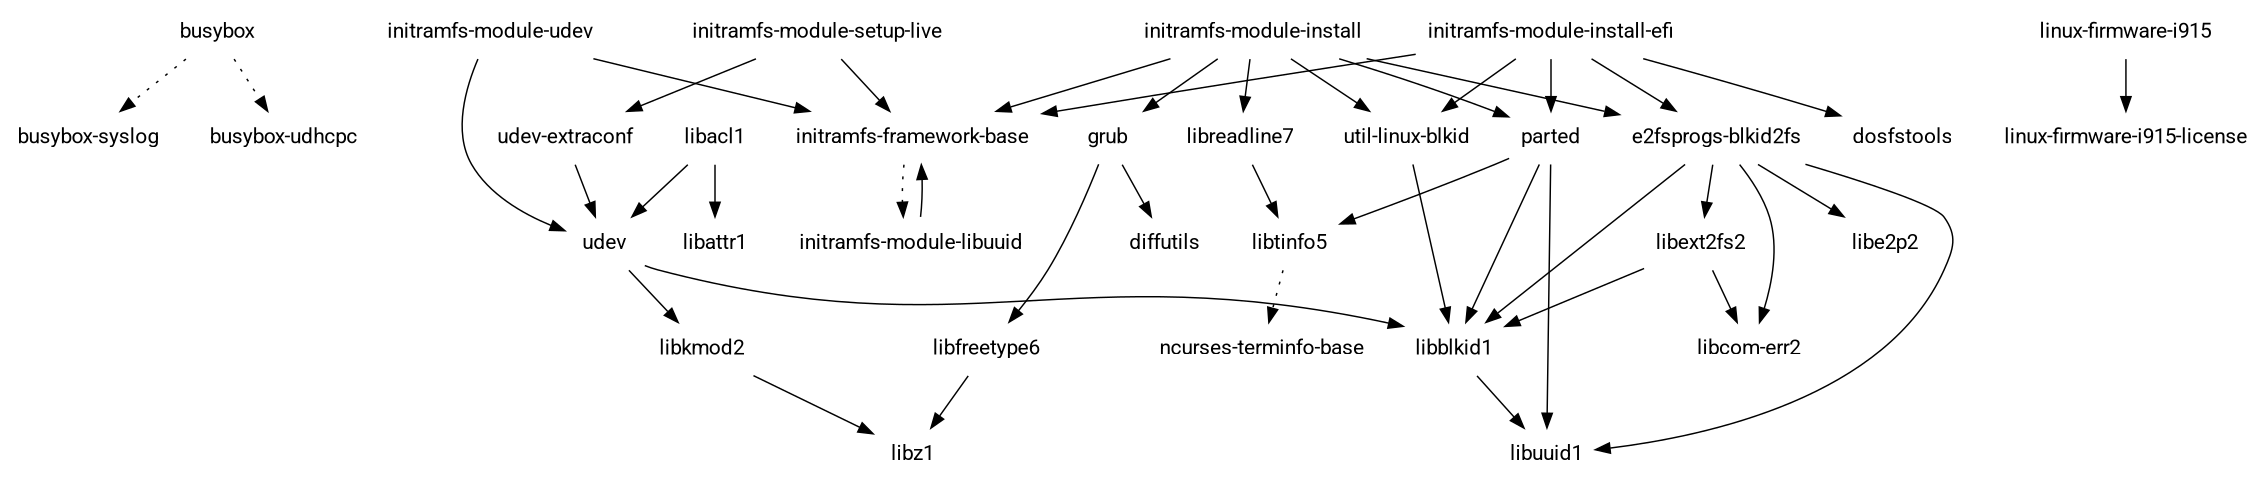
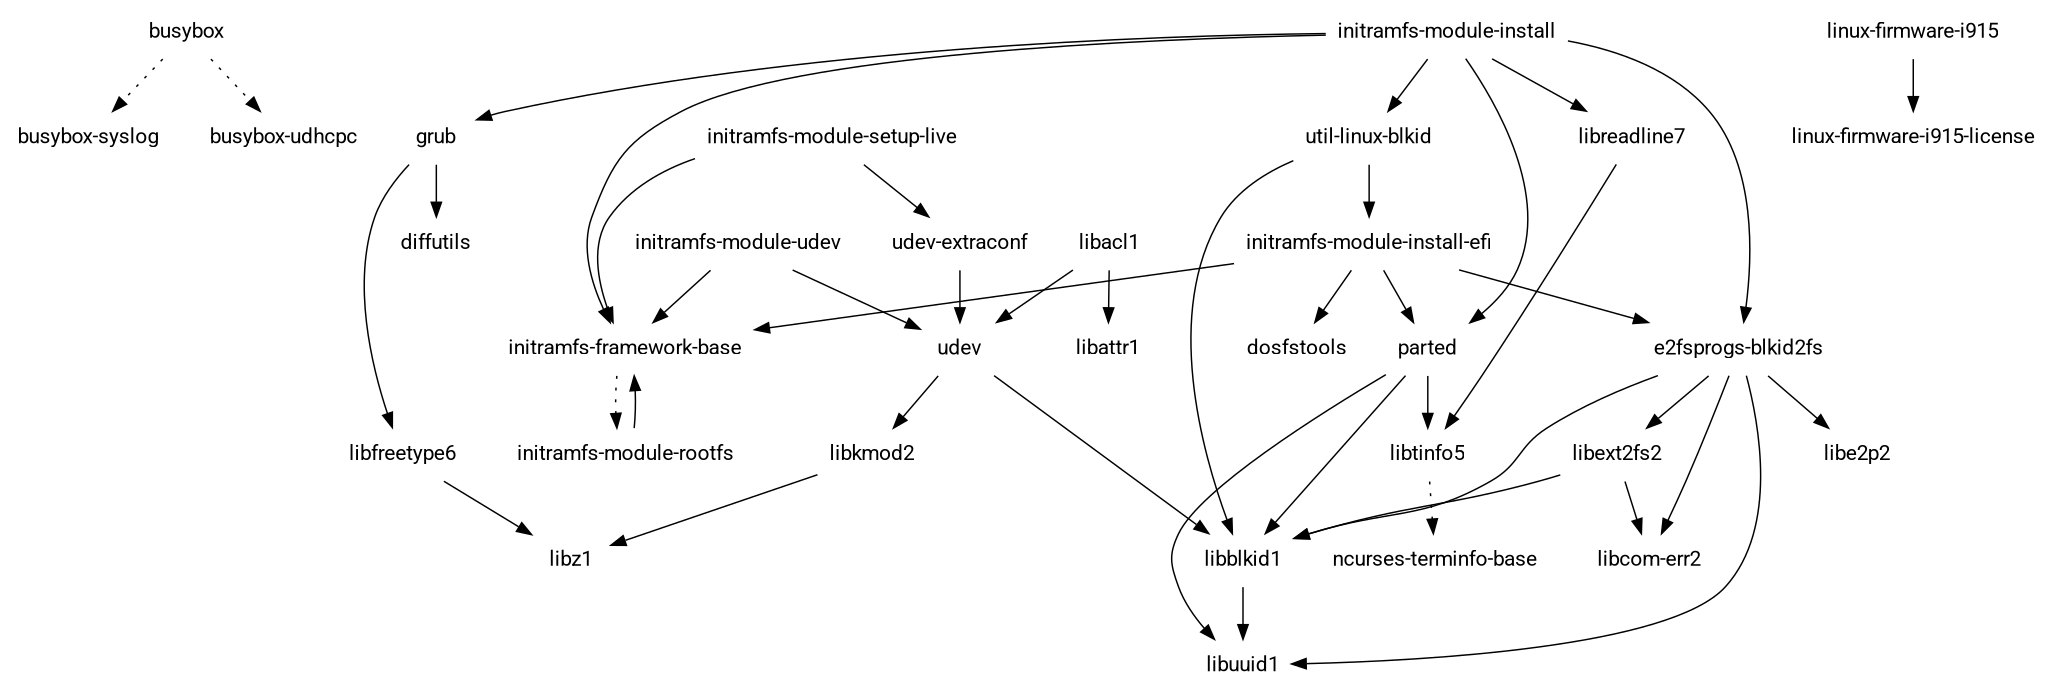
  digraph {
    fontname=Roboto
    node [fontname=Roboto shape=plaintext]
    edge [fontname=Roboto]
    busybox
    "busybox-syslog"
    "busybox-udhcpc"
    n4 [label="e2fsprogs-blkid2fs"]
    libblkid1
    "libcom-err2"
    libe2p2
    libext2fs2
    libuuid1
    grub
    diffutils
    libfreetype6
    libz1
    "initramfs-framework-base"
-   "initramfs-module-rootfs" [label="initramfs-module-libuuid"]
+   "initramfs-module-rootfs"
    "initramfs-module-install"
    parted
    "util-linux-blkid"
    libreadline7
    libtinfo5
    "initramfs-module-install-efi"
    dosfstools
    "ncurses-terminfo-base"
    "initramfs-module-setup-live"
    "udev-extraconf"
    udev
    libkmod2
    "initramfs-module-udev"
    libacl1
    libattr1
    "linux-firmware-i915"
    "linux-firmware-i915-license"
    busybox -> "busybox-syslog" [style=dotted]
    busybox -> "busybox-udhcpc" [style=dotted]
    n4 -> libblkid1
    n4 -> "libcom-err2"
    n4 -> libe2p2
    n4 -> libext2fs2
    n4 -> libuuid1
    libblkid1 -> libuuid1
    libext2fs2 -> libblkid1
    libext2fs2 -> "libcom-err2"
    grub -> diffutils
    grub -> libfreetype6
    libfreetype6 -> libz1
    "initramfs-framework-base" -> "initramfs-module-rootfs" [style=dotted]
    "initramfs-module-rootfs" -> "initramfs-framework-base"
    "initramfs-module-install" -> n4
    "initramfs-module-install" -> grub
    "initramfs-module-install" -> "initramfs-framework-base"
    "initramfs-module-install" -> parted
    "initramfs-module-install" -> "util-linux-blkid"
    "initramfs-module-install" -> libreadline7
    parted -> libblkid1
    parted -> libuuid1
    parted -> libtinfo5
    "util-linux-blkid" -> libblkid1
    libreadline7 -> libtinfo5
    libtinfo5 -> "ncurses-terminfo-base" [style=dotted]
    "initramfs-module-install-efi" -> n4
    "initramfs-module-install-efi" -> "initramfs-framework-base"
    "initramfs-module-install-efi" -> parted
-   "initramfs-module-install-efi" -> "util-linux-blkid"
+   "util-linux-blkid" -> "initramfs-module-install-efi"
    "initramfs-module-install-efi" -> dosfstools
    "initramfs-module-setup-live" -> "initramfs-framework-base"
    "initramfs-module-setup-live" -> "udev-extraconf"
    "udev-extraconf" -> udev
    udev -> libblkid1
    udev -> libkmod2
    libkmod2 -> libz1
    "initramfs-module-udev" -> "initramfs-framework-base"
    "initramfs-module-udev" -> udev
    libacl1 -> udev
    libacl1 -> libattr1
    "linux-firmware-i915" -> "linux-firmware-i915-license"
  }
